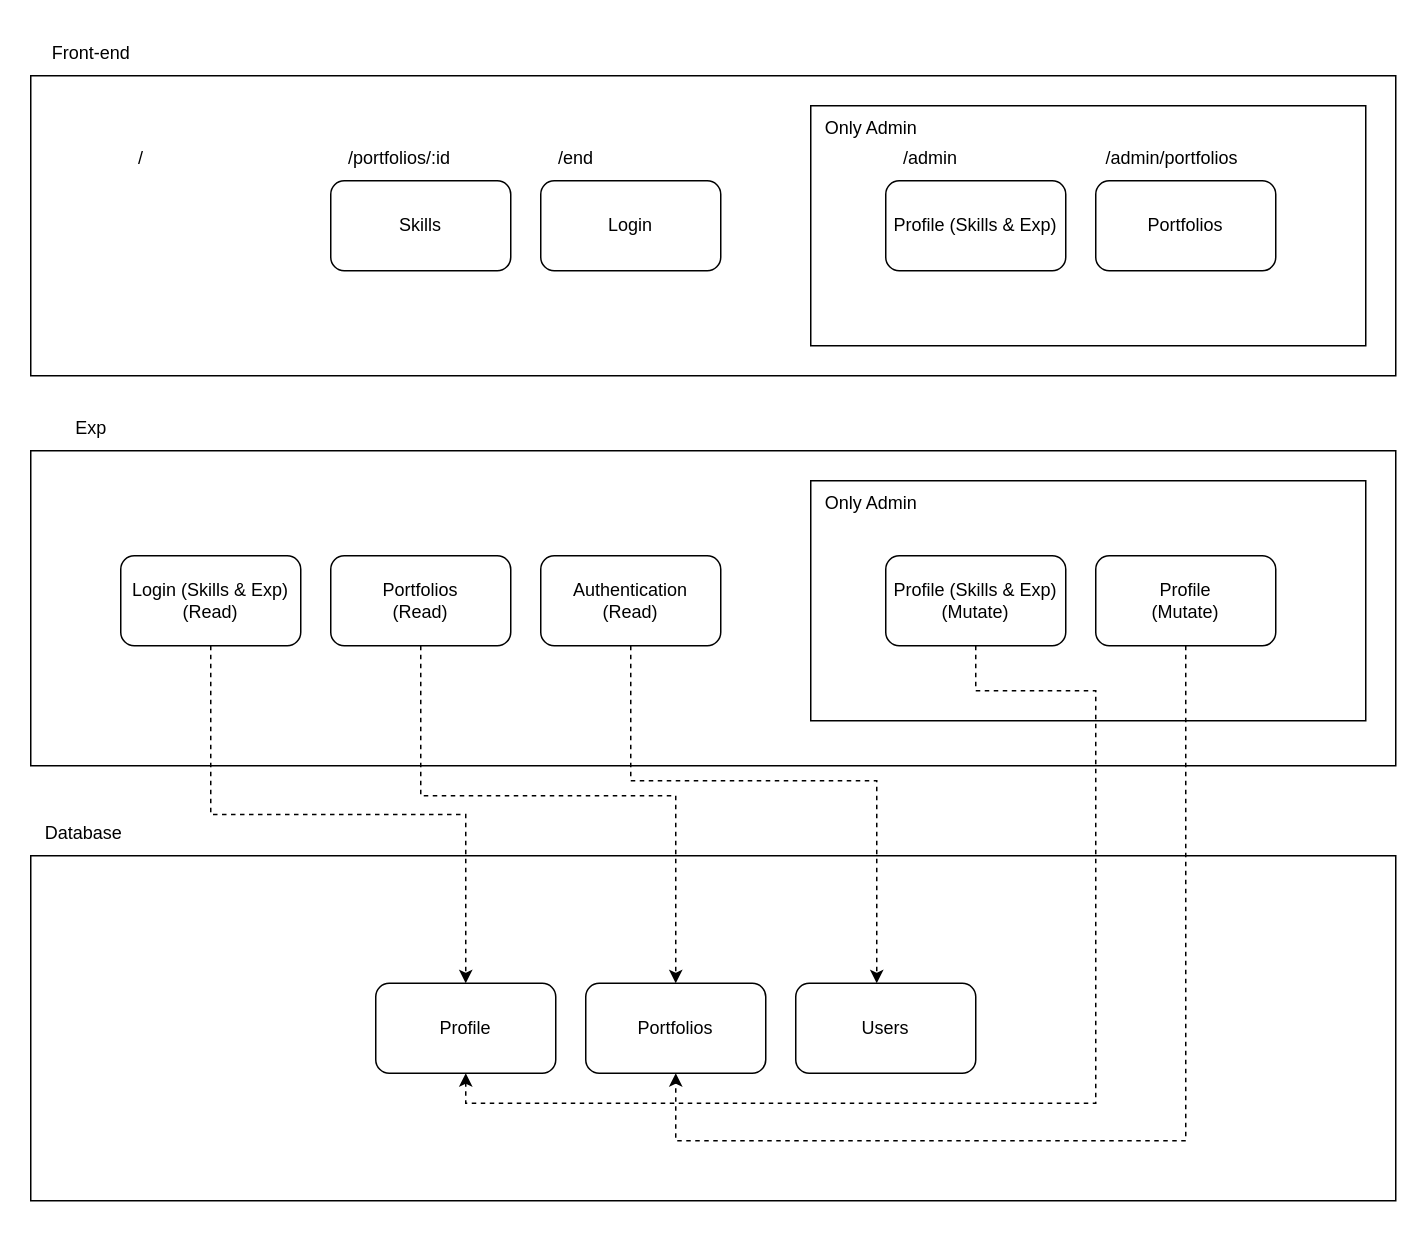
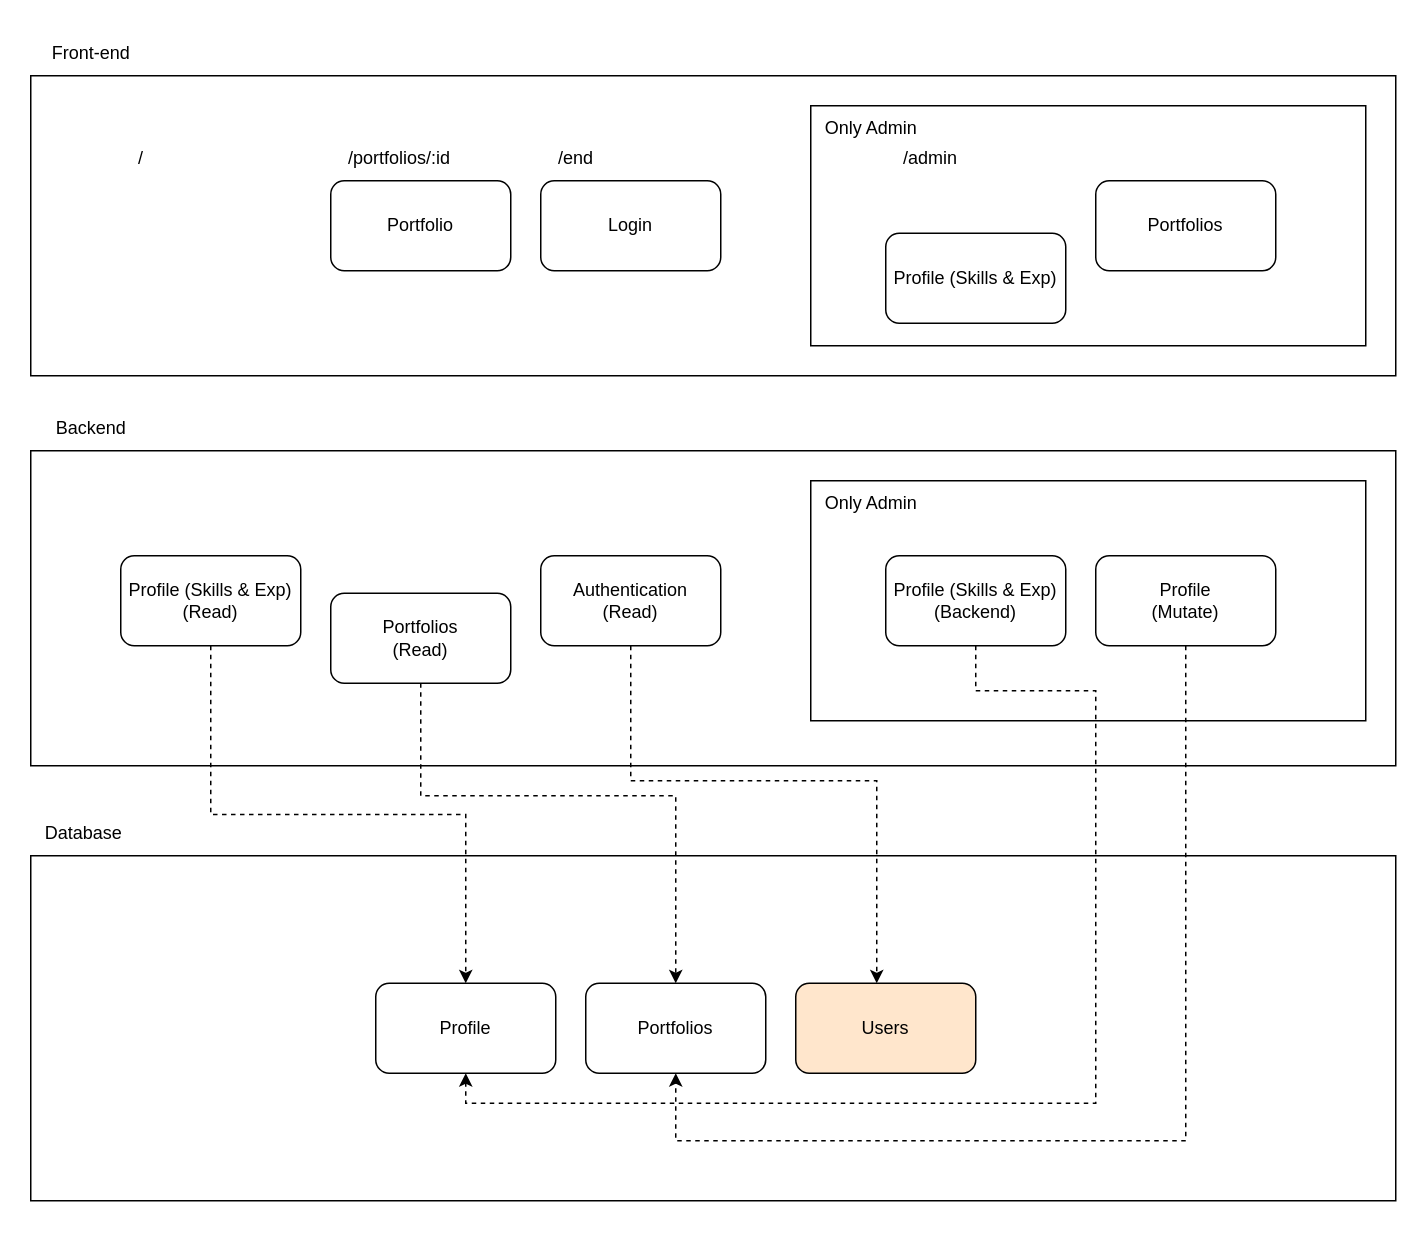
  <mxCell id="0" />
  <mxCell id="1" parent="0" />
  <mxCell id="2" value="" style="rounded=0;whiteSpace=wrap;html=1;" vertex="1" parent="1"><mxGeometry x="20" y="570" width="910" height="230" as="geometry" /></mxCell>
  <mxCell id="3" value="" style="rounded=0;whiteSpace=wrap;html=1;" vertex="1" parent="1"><mxGeometry x="20" y="300" width="910" height="210" as="geometry" /></mxCell>
  <mxCell id="4" value="" style="rounded=0;whiteSpace=wrap;html=1;" vertex="1" parent="1"><mxGeometry x="20" y="50" width="910" height="200" as="geometry" /></mxCell>
  <mxCell id="5" value="Front-end" style="text;html=1;align=center;verticalAlign=middle;resizable=0;points=[];autosize=1;strokeColor=none;fillColor=none;" vertex="1" parent="1"><mxGeometry x="20" y="20" width="80" height="30" as="geometry" /></mxCell>
- <mxCell id="6" value="Skills" style="rounded=1;whiteSpace=wrap;html=1;" vertex="1" parent="1"><mxGeometry x="220" y="120" width="120" height="60" as="geometry" /></mxCell>
+ <mxCell id="6" value="Portfolio" style="rounded=1;whiteSpace=wrap;html=1;" vertex="1" parent="1"><mxGeometry x="220" y="120" width="120" height="60" as="geometry" /></mxCell>
  <mxCell id="7" value="Login" style="rounded=1;whiteSpace=wrap;html=1;" vertex="1" parent="1"><mxGeometry x="360" y="120" width="120" height="60" as="geometry" /></mxCell>
  <mxCell id="8" value="" style="rounded=0;whiteSpace=wrap;html=1;" vertex="1" parent="1"><mxGeometry x="540" y="70" width="370" height="160" as="geometry" /></mxCell>
- <mxCell id="9" value="Profile (Skills &amp;amp; Exp)" style="rounded=1;whiteSpace=wrap;html=1;" vertex="1" parent="1"><mxGeometry x="590" y="120" width="120" height="60" as="geometry" /></mxCell>
+ <mxCell id="9" value="Profile (Skills &amp;amp; Exp)" style="rounded=1;whiteSpace=wrap;html=1;" vertex="1" parent="1"><mxGeometry x="590" y="155" width="120" height="60" as="geometry" /></mxCell>
  <mxCell id="10" value="Portfolios" style="rounded=1;whiteSpace=wrap;html=1;" vertex="1" parent="1"><mxGeometry x="730" y="120" width="120" height="60" as="geometry" /></mxCell>
  <mxCell id="11" value="Only Admin" style="text;html=1;align=center;verticalAlign=middle;resizable=0;points=[];autosize=1;strokeColor=none;fillColor=none;" vertex="1" parent="1"><mxGeometry x="540" y="70" width="80" height="30" as="geometry" /></mxCell>
- <mxCell id="12" value="Exp" style="text;html=1;align=center;verticalAlign=middle;resizable=0;points=[];autosize=1;strokeColor=none;fillColor=none;" vertex="1" parent="1"><mxGeometry x="25" y="270" width="70" height="30" as="geometry" /></mxCell>
+ <mxCell id="12" value="Backend" style="text;html=1;align=center;verticalAlign=middle;resizable=0;points=[];autosize=1;strokeColor=none;fillColor=none;" vertex="1" parent="1"><mxGeometry x="25" y="270" width="70" height="30" as="geometry" /></mxCell>
  <mxCell id="13" style="edgeStyle=orthogonalEdgeStyle;rounded=0;orthogonalLoop=1;jettySize=auto;html=1;exitX=0.5;exitY=1;exitDx=0;exitDy=0;dashed=1;" edge="1" parent="1" source="14" target="31"><mxGeometry relative="1" as="geometry" /></mxCell>
- <mxCell id="14" value="Login (Skills &amp;amp; Exp)&lt;br&gt;(Read)" style="rounded=1;whiteSpace=wrap;html=1;" vertex="1" parent="1"><mxGeometry x="80" y="370" width="120" height="60" as="geometry" /></mxCell>
+ <mxCell id="14" value="Profile (Skills &amp;amp; Exp)&lt;br&gt;(Read)" style="rounded=1;whiteSpace=wrap;html=1;" vertex="1" parent="1"><mxGeometry x="80" y="370" width="120" height="60" as="geometry" /></mxCell>
  <mxCell id="15" style="edgeStyle=orthogonalEdgeStyle;rounded=0;orthogonalLoop=1;jettySize=auto;html=1;entryX=0.5;entryY=0;entryDx=0;entryDy=0;exitX=0.5;exitY=1;exitDx=0;exitDy=0;dashed=1;" edge="1" parent="1" source="16" target="32"><mxGeometry relative="1" as="geometry"><Array as="points"><mxPoint x="280" y="530" /><mxPoint x="450" y="530" /></Array></mxGeometry></mxCell>
- <mxCell id="16" value="Portfolios&lt;br&gt;(Read)" style="rounded=1;whiteSpace=wrap;html=1;" vertex="1" parent="1"><mxGeometry x="220" y="370" width="120" height="60" as="geometry" /></mxCell>
+ <mxCell id="16" value="Portfolios&lt;br&gt;(Read)" style="rounded=1;whiteSpace=wrap;html=1;" vertex="1" parent="1"><mxGeometry x="220" y="395" width="120" height="60" as="geometry" /></mxCell>
  <mxCell id="17" value="" style="rounded=0;whiteSpace=wrap;html=1;" vertex="1" parent="1"><mxGeometry x="540" y="320" width="370" height="160" as="geometry" /></mxCell>
  <mxCell id="18" style="edgeStyle=orthogonalEdgeStyle;rounded=0;orthogonalLoop=1;jettySize=auto;html=1;entryX=0.5;entryY=1;entryDx=0;entryDy=0;exitX=0.5;exitY=1;exitDx=0;exitDy=0;dashed=1;" edge="1" parent="1" source="19" target="31"><mxGeometry relative="1" as="geometry"><Array as="points"><mxPoint x="650" y="460" /><mxPoint x="730" y="460" /><mxPoint x="730" y="735" /><mxPoint x="310" y="735" /></Array></mxGeometry></mxCell>
- <mxCell id="19" value="Profile (Skills &amp;amp; Exp)&lt;br&gt;(Mutate)" style="rounded=1;whiteSpace=wrap;html=1;" vertex="1" parent="1"><mxGeometry x="590" y="370" width="120" height="60" as="geometry" /></mxCell>
+ <mxCell id="19" value="Profile (Skills &amp;amp; Exp)&lt;br&gt;(Backend)" style="rounded=1;whiteSpace=wrap;html=1;" vertex="1" parent="1"><mxGeometry x="590" y="370" width="120" height="60" as="geometry" /></mxCell>
  <mxCell id="20" style="edgeStyle=orthogonalEdgeStyle;rounded=0;orthogonalLoop=1;jettySize=auto;html=1;entryX=0.5;entryY=1;entryDx=0;entryDy=0;exitX=0.5;exitY=1;exitDx=0;exitDy=0;dashed=1;" edge="1" parent="1" source="21" target="32"><mxGeometry relative="1" as="geometry"><Array as="points"><mxPoint x="790" y="760" /><mxPoint x="450" y="760" /></Array></mxGeometry></mxCell>
  <mxCell id="21" value="Profile&lt;br&gt;(Mutate)" style="rounded=1;whiteSpace=wrap;html=1;" vertex="1" parent="1"><mxGeometry x="730" y="370" width="120" height="60" as="geometry" /></mxCell>
  <mxCell id="22" value="Only Admin" style="text;html=1;align=center;verticalAlign=middle;resizable=0;points=[];autosize=1;strokeColor=none;fillColor=none;" vertex="1" parent="1"><mxGeometry x="540" y="320" width="80" height="30" as="geometry" /></mxCell>
  <mxCell id="23" style="edgeStyle=orthogonalEdgeStyle;rounded=0;orthogonalLoop=1;jettySize=auto;html=1;exitX=0.5;exitY=1;exitDx=0;exitDy=0;dashed=1;entryX=0.45;entryY=0;entryDx=0;entryDy=0;entryPerimeter=0;" edge="1" parent="1" source="24" target="33"><mxGeometry relative="1" as="geometry"><Array as="points"><mxPoint x="420" y="520" /><mxPoint x="584" y="520" /></Array></mxGeometry></mxCell>
  <mxCell id="24" value="Authentication&lt;br&gt;(Read)" style="rounded=1;whiteSpace=wrap;html=1;" vertex="1" parent="1"><mxGeometry x="360" y="370" width="120" height="60" as="geometry" /></mxCell>
  <mxCell id="25" value="/" style="text;html=1;align=left;verticalAlign=middle;resizable=0;points=[];autosize=1;strokeColor=none;fillColor=none;" vertex="1" parent="1"><mxGeometry x="90" y="90" width="30" height="30" as="geometry" /></mxCell>
  <mxCell id="26" value="/portfolios/:id" style="text;html=1;align=left;verticalAlign=middle;resizable=0;points=[];autosize=1;strokeColor=none;fillColor=none;" vertex="1" parent="1"><mxGeometry x="230" y="90" width="90" height="30" as="geometry" /></mxCell>
  <mxCell id="27" value="/end" style="text;html=1;align=left;verticalAlign=middle;resizable=0;points=[];autosize=1;strokeColor=none;fillColor=none;" vertex="1" parent="1"><mxGeometry x="370" y="90" width="50" height="30" as="geometry" /></mxCell>
  <mxCell id="28" value="/admin" style="text;html=1;align=left;verticalAlign=middle;resizable=0;points=[];autosize=1;strokeColor=none;fillColor=none;" vertex="1" parent="1"><mxGeometry x="600" y="90" width="60" height="30" as="geometry" /></mxCell>
- <mxCell id="29" value="/admin/portfolios" style="text;html=1;align=left;verticalAlign=middle;resizable=0;points=[];autosize=1;strokeColor=none;fillColor=none;" vertex="1" parent="1"><mxGeometry x="735" y="90" width="110" height="30" as="geometry" /></mxCell>
  <mxCell id="30" value="Database" style="text;html=1;align=center;verticalAlign=middle;resizable=0;points=[];autosize=1;strokeColor=none;fillColor=none;" vertex="1" parent="1"><mxGeometry x="20" y="540" width="70" height="30" as="geometry" /></mxCell>
  <mxCell id="31" value="Profile" style="rounded=1;whiteSpace=wrap;html=1;" vertex="1" parent="1"><mxGeometry x="250" y="655" width="120" height="60" as="geometry" /></mxCell>
  <mxCell id="32" value="Portfolios" style="rounded=1;whiteSpace=wrap;html=1;" vertex="1" parent="1"><mxGeometry x="390" y="655" width="120" height="60" as="geometry" /></mxCell>
- <mxCell id="33" value="Users" style="rounded=1;whiteSpace=wrap;html=1;" vertex="1" parent="1"><mxGeometry x="530" y="655" width="120" height="60" as="geometry" /></mxCell>
+ <mxCell id="33" value="Users" style="rounded=1;whiteSpace=wrap;html=1;fillColor=#ffe6cc;" vertex="1" parent="1"><mxGeometry x="530" y="655" width="120" height="60" as="geometry" /></mxCell>
